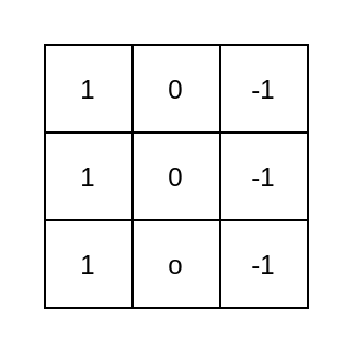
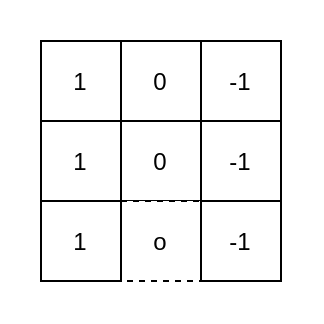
  <mxCell id="0" />
  <mxCell id="1" parent="0" />
  <mxCell id="2" value="1" style="rounded=0;" vertex="1" parent="1"><mxGeometry x="20" y="20" width="40" height="40" as="geometry" /></mxCell>
  <mxCell id="3" value="0" style="rounded=0;" vertex="1" parent="1"><mxGeometry x="60" y="60" width="40" height="40" as="geometry" /></mxCell>
- <mxCell id="4" value="o" style="rounded=0;" vertex="1" parent="1"><mxGeometry x="60" y="100" width="40" height="40" as="geometry" /></mxCell>
+ <mxCell id="4" value="o" style="rounded=0;dashed=1;" vertex="1" parent="1"><mxGeometry x="60" y="100" width="40" height="40" as="geometry" /></mxCell>
  <mxCell id="5" value="-1" style="rounded=0;" vertex="1" parent="1"><mxGeometry x="100" y="100" width="40" height="40" as="geometry" /></mxCell>
  <mxCell id="6" value="-1" style="rounded=0;" vertex="1" parent="1"><mxGeometry x="100" y="60" width="40" height="40" as="geometry" /></mxCell>
  <mxCell id="7" value="0" style="rounded=0;" vertex="1" parent="1"><mxGeometry x="60" y="20" width="40" height="40" as="geometry" /></mxCell>
  <mxCell id="8" value="1" style="rounded=0;" vertex="1" parent="1"><mxGeometry x="20" y="100" width="40" height="40" as="geometry" /></mxCell>
  <mxCell id="9" value="1" style="rounded=0;" vertex="1" parent="1"><mxGeometry x="20" y="60" width="40" height="40" as="geometry" /></mxCell>
  <mxCell id="10" value="-1" style="rounded=0;" vertex="1" parent="1"><mxGeometry x="100" y="20" width="40" height="40" as="geometry" /></mxCell>
